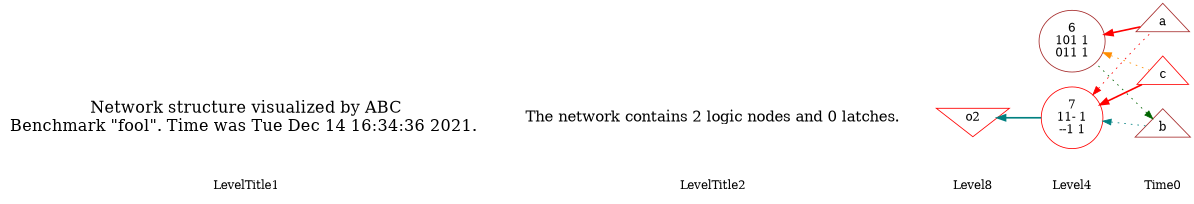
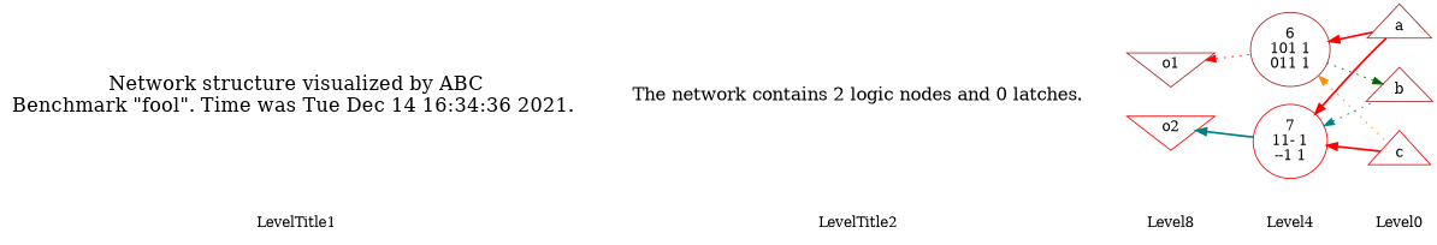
  digraph {
    rankdir=LR
    node [color=brown shape=plaintext]
    edge [dir=back style=invis]
    LevelTitle1
    LevelTitle2 [color=red]
    n3 [label=Level8]
    n4 [label=Level4]
-   Level0 [color=red label=Time0]
+   Level0 [color=red]
    n6 [fontname="Times-Roman" fontsize=20 label="Network structure visualized by ABC\nBenchmark \"fool\". Time was Tue Dec 14 16:34:36 2021. "]
    n7 [fontname="Times-Roman" fontsize=18 label="The network contains 2 logic nodes and 0 latches.\n"]
+   n8 [fillcolor=coral label=o1 shape=invtriangle]
    n9 [color=red fillcolor=coral label=o2 shape=invtriangle]
    n10 [label="6\n101 1\n011 1" shape=ellipse]
    n11 [color=red label="7\n11- 1\n--1 1" shape=ellipse]
    n12 [fillcolor=coral label=a shape=triangle]
    n13 [fillcolor=coral label=b shape=triangle]
    n14 [color=red fillcolor=coral label=c shape=triangle]
    subgraph sub_1 {
      LevelTitle1
      LevelTitle2
      n3
      n4
      Level0
    }
    subgraph sub_2 {
      rank=same
      LevelTitle1
      n6
    }
    subgraph sub_3 {
      rank=same
      LevelTitle2
      n7
    }
    subgraph sub_4 {
      rank=same
      n3
+     n8
      n9
    }
    subgraph sub_5 {
      rank=same
      n4
      n10
      n11
    }
    subgraph sub_6 {
      rank=same
      Level0
      n12
      n13
      n14
    }
    LevelTitle1 -> LevelTitle2
    LevelTitle2 -> n3
    n3 -> n4
    n4 -> Level0
    n6 -> n7
+   n7 -> n8
    n7 -> n9
+   n8 -> n9
+   n8 -> n10 [color=red style=dotted]
    n9 -> n11 [color=teal style=bold]
    n10 -> n12 [color=red style=bold]
    n10 -> n14 [color=darkorange style=dotted]
-   n11 -> n12 [color=red style=dotted]
+   n11 -> n12 [color=red style=bold]
    n11 -> n13 [color=teal style=dotted]
    n11 -> n14 [color=red style=bold]
    n13 -> n10 [color=darkgreen style=dotted]
  }
